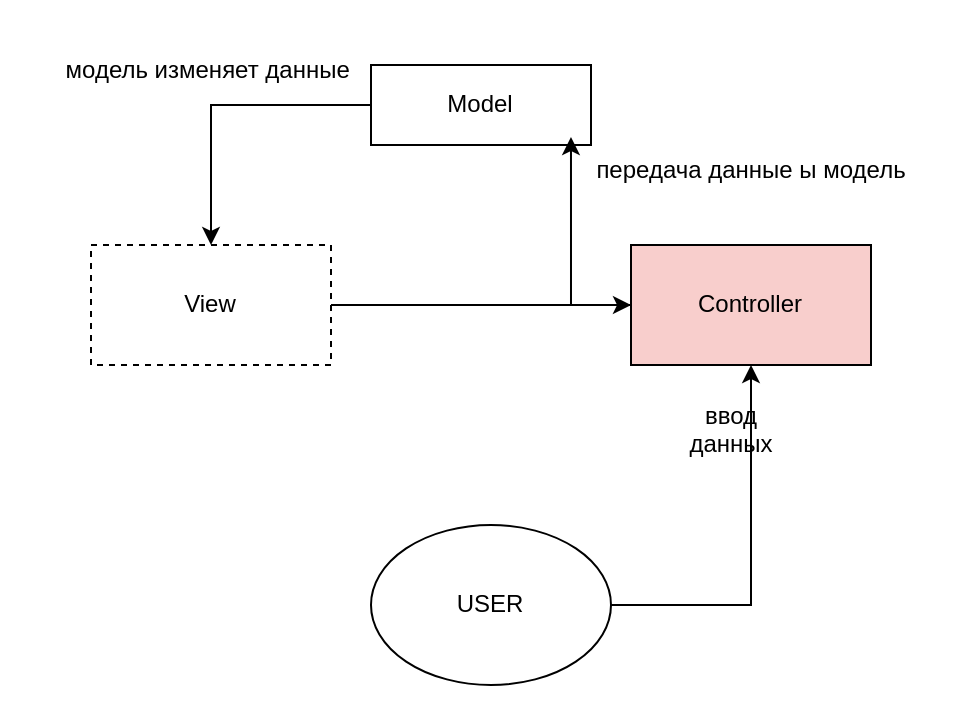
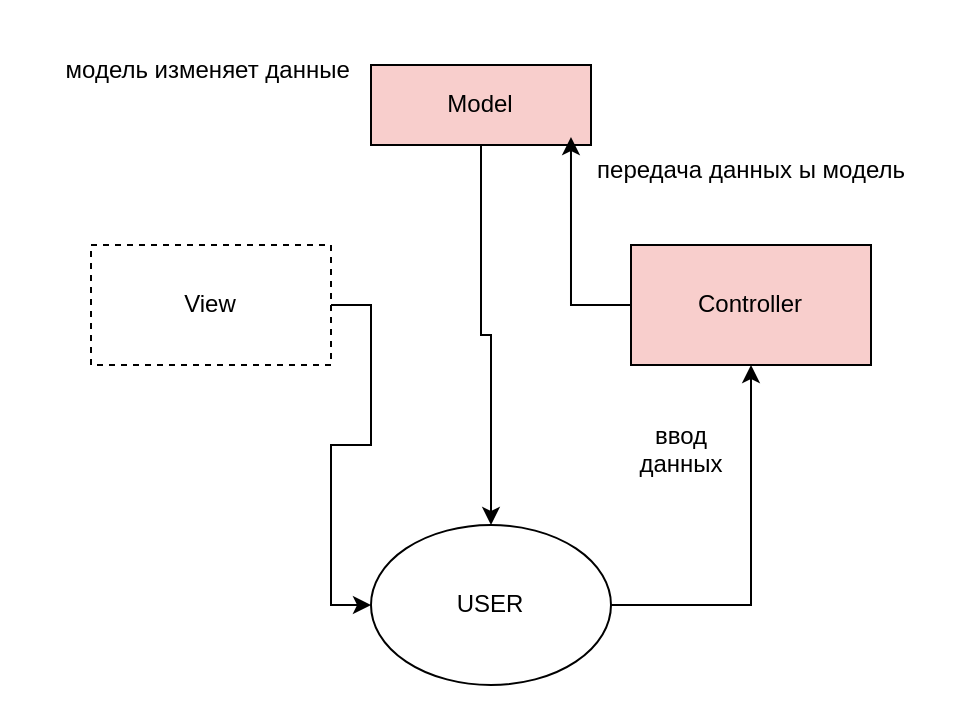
  <mxCell id="0" />
  <mxCell id="1" parent="0" />
- <mxCell id="2" style="edgeStyle=orthogonalEdgeStyle;rounded=0;orthogonalLoop=1;jettySize=auto;html=1;entryX=0.5;entryY=0;entryDx=0;entryDy=0;" edge="1" parent="1" source="3" target="5"><mxGeometry relative="1" as="geometry" /></mxCell>
- <mxCell id="3" value="Model" style="rounded=0;whiteSpace=wrap;html=1;" vertex="1" parent="1"><mxGeometry x="185" y="32" width="110" height="40" as="geometry" /></mxCell>
- <mxCell id="4" style="edgeStyle=orthogonalEdgeStyle;rounded=0;orthogonalLoop=1;jettySize=auto;html=1;" edge="1" parent="1" source="5" target="6"><mxGeometry relative="1" as="geometry" /></mxCell>
+ <mxCell id="2" style="edgeStyle=orthogonalEdgeStyle;rounded=0;orthogonalLoop=1;jettySize=auto;html=1;" edge="1" parent="1" source="3" target="8"><mxGeometry relative="1" as="geometry" /></mxCell>
+ <mxCell id="3" value="Model" style="rounded=0;whiteSpace=wrap;html=1;fillColor=#f8cecc;" vertex="1" parent="1"><mxGeometry x="185" y="32" width="110" height="40" as="geometry" /></mxCell>
+ <mxCell id="4" style="edgeStyle=orthogonalEdgeStyle;rounded=0;orthogonalLoop=1;jettySize=auto;html=1;entryX=0;entryY=0.5;entryDx=0;entryDy=0;" edge="1" parent="1" source="5" target="8"><mxGeometry relative="1" as="geometry" /></mxCell>
  <mxCell id="5" value="View" style="rounded=0;whiteSpace=wrap;html=1;dashed=1;" vertex="1" parent="1"><mxGeometry x="45" y="122" width="120" height="60" as="geometry" /></mxCell>
  <mxCell id="6" value="Controller" style="rounded=0;whiteSpace=wrap;html=1;fillColor=#f8cecc;" vertex="1" parent="1"><mxGeometry x="315" y="122" width="120" height="60" as="geometry" /></mxCell>
  <mxCell id="7" style="edgeStyle=orthogonalEdgeStyle;rounded=0;orthogonalLoop=1;jettySize=auto;html=1;entryX=0.5;entryY=1;entryDx=0;entryDy=0;" edge="1" parent="1" source="8" target="6"><mxGeometry relative="1" as="geometry" /></mxCell>
  <mxCell id="8" value="USER" style="ellipse;whiteSpace=wrap;html=1;" vertex="1" parent="1"><mxGeometry x="185" y="262" width="120" height="80" as="geometry" /></mxCell>
  <mxCell id="9" style="edgeStyle=orthogonalEdgeStyle;rounded=0;orthogonalLoop=1;jettySize=auto;html=1;entryX=0.909;entryY=0.9;entryDx=0;entryDy=0;entryPerimeter=0;" edge="1" parent="1" source="6" target="3"><mxGeometry relative="1" as="geometry" /></mxCell>
- <mxCell id="10" value="ввод&lt;div&gt;данных&lt;/div&gt;&lt;div&gt;&lt;br&gt;&lt;/div&gt;" style="text;html=1;align=center;verticalAlign=middle;resizable=0;points=[];autosize=1;strokeColor=none;fillColor=none;" vertex="1" parent="1"><mxGeometry x="330" y="192" width="70" height="60" as="geometry" /></mxCell>
- <mxCell id="11" value="передача данные ы модель&lt;div&gt;&lt;br&gt;&lt;/div&gt;" style="text;html=1;align=center;verticalAlign=middle;resizable=0;points=[];autosize=1;strokeColor=none;fillColor=none;" vertex="1" parent="1"><mxGeometry x="285" y="72" width="180" height="40" as="geometry" /></mxCell>
+ <mxCell id="10" value="ввод&lt;div&gt;данных&lt;/div&gt;&lt;div&gt;&lt;br&gt;&lt;/div&gt;" style="text;html=1;align=center;verticalAlign=middle;resizable=0;points=[];autosize=1;strokeColor=none;fillColor=none;" vertex="1" parent="1"><mxGeometry x="305" y="202" width="70" height="60" as="geometry" /></mxCell>
+ <mxCell id="11" value="передача данных ы модель&lt;div&gt;&lt;br&gt;&lt;/div&gt;" style="text;html=1;align=center;verticalAlign=middle;resizable=0;points=[];autosize=1;strokeColor=none;fillColor=none;" vertex="1" parent="1"><mxGeometry x="285" y="72" width="180" height="40" as="geometry" /></mxCell>
  <mxCell id="12" value="модель изменяет данные&amp;nbsp;" style="text;html=1;align=center;verticalAlign=middle;resizable=0;points=[];autosize=1;strokeColor=none;fillColor=none;" vertex="1" parent="1"><mxGeometry x="20" y="20" width="170" height="30" as="geometry" /></mxCell>
